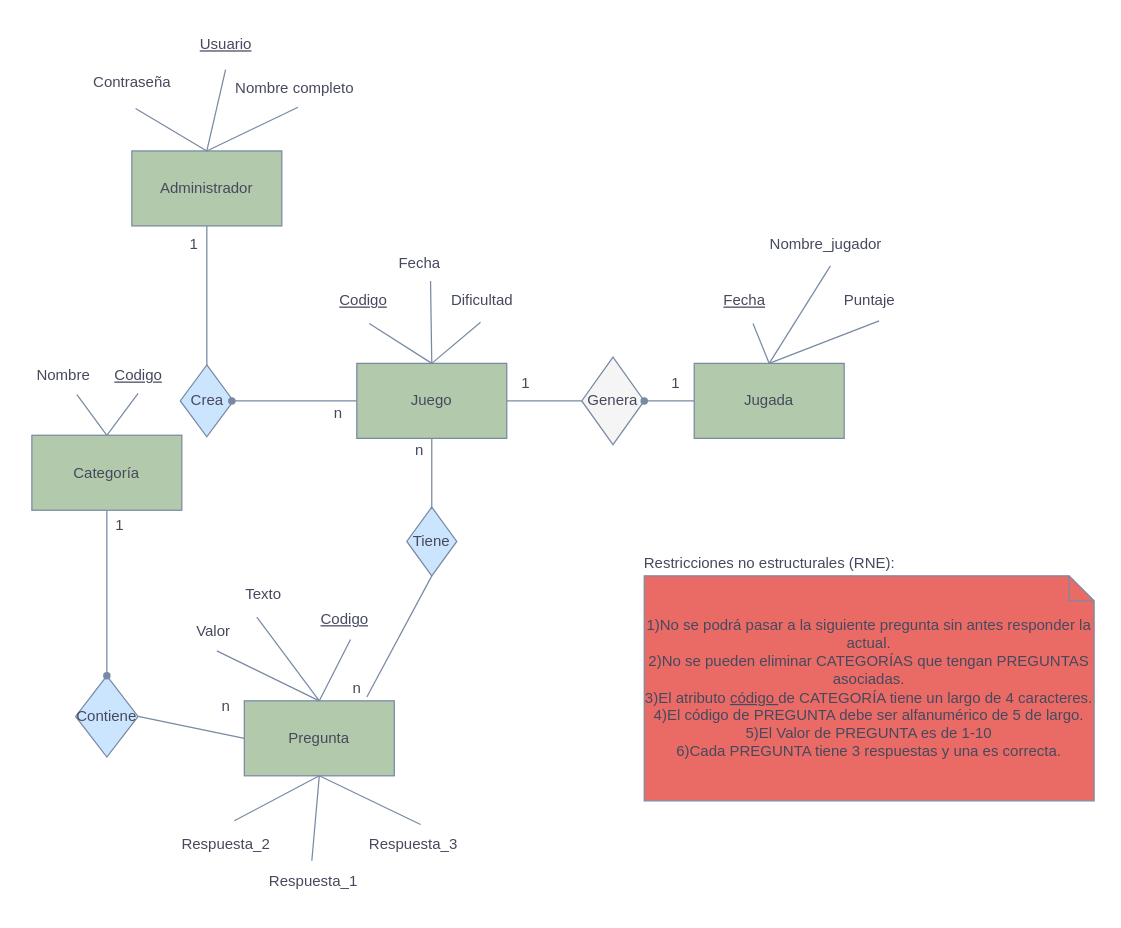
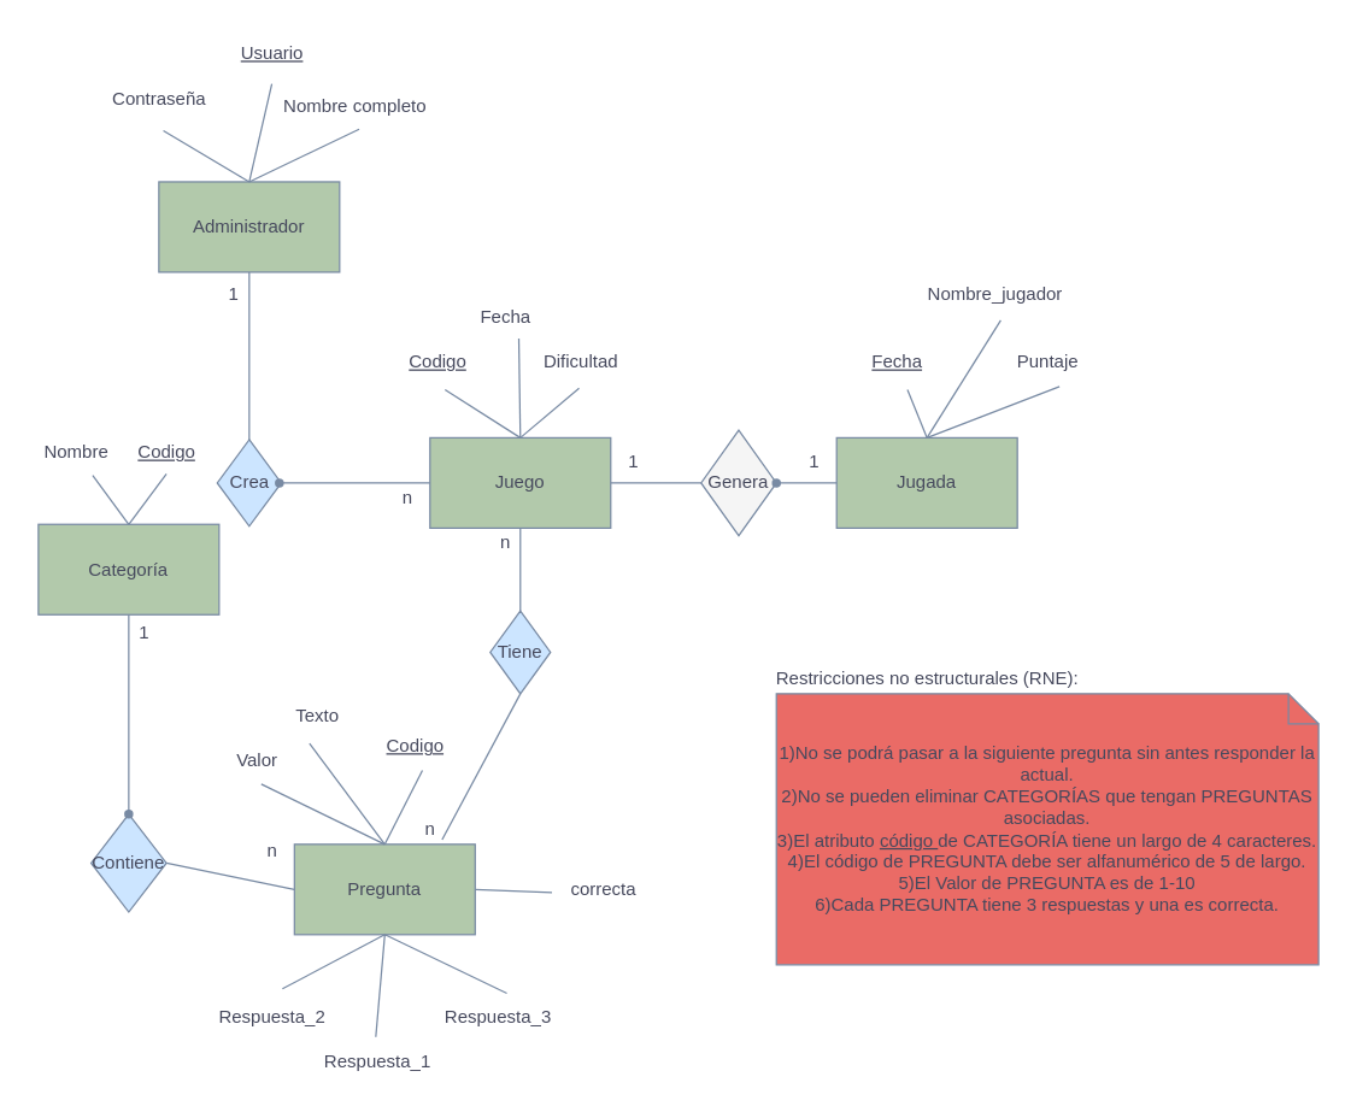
  <mxCell id="0" />
  <mxCell id="1" parent="0" />
  <mxCell id="2" value="Administrador" style="rounded=0;whiteSpace=wrap;html=1;fillColor=#B2C9AB;strokeColor=#788AA3;labelBackgroundColor=none;fontColor=#46495D;" vertex="1" parent="1"><mxGeometry x="105" y="120" width="120" height="60" as="geometry" /></mxCell>
  <mxCell id="3" value="Contraseña" style="text;html=1;align=center;verticalAlign=middle;resizable=0;points=[];autosize=1;strokeColor=none;fillColor=none;fontColor=#46495D;labelBackgroundColor=none;" vertex="1" parent="1"><mxGeometry x="60" y="50" width="90" height="30" as="geometry" /></mxCell>
  <mxCell id="4" value="&lt;u&gt;Usuario&lt;/u&gt;" style="text;html=1;align=center;verticalAlign=middle;resizable=0;points=[];autosize=1;strokeColor=none;fillColor=none;fontColor=#46495D;labelBackgroundColor=none;" vertex="1" parent="1"><mxGeometry x="150" y="20" width="60" height="30" as="geometry" /></mxCell>
  <mxCell id="5" value="Nombre completo" style="text;html=1;align=center;verticalAlign=middle;resizable=0;points=[];autosize=1;strokeColor=none;fillColor=none;fontColor=#46495D;labelBackgroundColor=none;" vertex="1" parent="1"><mxGeometry x="175" y="55" width="120" height="30" as="geometry" /></mxCell>
  <mxCell id="6" value="Categoría" style="rounded=0;whiteSpace=wrap;html=1;strokeColor=#788AA3;fontColor=#46495D;fillColor=#B2C9AB;" vertex="1" parent="1"><mxGeometry x="25" y="347.5" width="120" height="60" as="geometry" /></mxCell>
  <mxCell id="7" value="Nombre" style="text;html=1;align=center;verticalAlign=middle;resizable=0;points=[];autosize=1;strokeColor=none;fillColor=none;fontColor=#46495D;" vertex="1" parent="1"><mxGeometry x="20" y="285" width="60" height="30" as="geometry" /></mxCell>
  <mxCell id="8" value="Juego" style="rounded=0;whiteSpace=wrap;html=1;strokeColor=#788AA3;fontColor=#46495D;fillColor=#B2C9AB;" vertex="1" parent="1"><mxGeometry x="285" y="290" width="120" height="60" as="geometry" /></mxCell>
  <mxCell id="9" value="&lt;u&gt;Codigo&lt;/u&gt;" style="text;html=1;align=center;verticalAlign=middle;resizable=0;points=[];autosize=1;strokeColor=none;fillColor=none;fontColor=#46495D;" vertex="1" parent="1"><mxGeometry x="260" y="225" width="60" height="30" as="geometry" /></mxCell>
  <mxCell id="10" value="Fecha" style="text;html=1;align=center;verticalAlign=middle;resizable=0;points=[];autosize=1;strokeColor=none;fillColor=none;fontColor=#46495D;" vertex="1" parent="1"><mxGeometry x="305" y="195" width="60" height="30" as="geometry" /></mxCell>
  <mxCell id="11" value="Dificultad" style="text;html=1;align=center;verticalAlign=middle;resizable=0;points=[];autosize=1;strokeColor=none;fillColor=none;fontColor=#46495D;" vertex="1" parent="1"><mxGeometry x="350" y="225" width="70" height="30" as="geometry" /></mxCell>
  <mxCell id="12" value="Jugada" style="whiteSpace=wrap;html=1;strokeColor=#788AA3;fontColor=#46495D;fillColor=#B2C9AB;" vertex="1" parent="1"><mxGeometry x="555" y="290" width="120" height="60" as="geometry" /></mxCell>
  <mxCell id="13" value="&lt;u&gt;Fecha&lt;/u&gt;" style="text;html=1;align=center;verticalAlign=middle;resizable=0;points=[];autosize=1;strokeColor=none;fillColor=none;fontColor=#46495D;" vertex="1" parent="1"><mxGeometry x="565" y="225" width="60" height="30" as="geometry" /></mxCell>
  <mxCell id="14" value="Nombre_jugador" style="text;html=1;align=center;verticalAlign=middle;resizable=0;points=[];autosize=1;strokeColor=none;fillColor=none;fontColor=#46495D;" vertex="1" parent="1"><mxGeometry x="605" y="180" width="110" height="30" as="geometry" /></mxCell>
  <mxCell id="15" value="Puntaje" style="text;html=1;align=center;verticalAlign=middle;resizable=0;points=[];autosize=1;strokeColor=none;fillColor=none;fontColor=#46495D;" vertex="1" parent="1"><mxGeometry x="665" y="225" width="60" height="30" as="geometry" /></mxCell>
  <mxCell id="16" value="Pregunta" style="whiteSpace=wrap;html=1;strokeColor=#788AA3;fontColor=#46495D;fillColor=#B2C9AB;" vertex="1" parent="1"><mxGeometry x="195" y="560" width="120" height="60" as="geometry" /></mxCell>
  <mxCell id="17" value="Texto" style="text;html=1;align=center;verticalAlign=middle;resizable=0;points=[];autosize=1;strokeColor=none;fillColor=none;fontColor=#46495D;" vertex="1" parent="1"><mxGeometry x="185" y="460" width="50" height="30" as="geometry" /></mxCell>
  <mxCell id="18" value="&lt;u&gt;Codigo&lt;/u&gt;" style="text;html=1;align=center;verticalAlign=middle;resizable=0;points=[];autosize=1;strokeColor=none;fillColor=none;fontColor=#46495D;" vertex="1" parent="1"><mxGeometry x="245" y="480" width="60" height="30" as="geometry" /></mxCell>
  <mxCell id="19" value="Valor" style="text;html=1;align=center;verticalAlign=middle;resizable=0;points=[];autosize=1;strokeColor=none;fillColor=none;fontColor=#46495D;" vertex="1" parent="1"><mxGeometry x="145" y="490" width="50" height="30" as="geometry" /></mxCell>
  <mxCell id="20" value="Contiene" style="rhombus;whiteSpace=wrap;html=1;strokeColor=#788AA3;fontColor=#46495D;fillColor=#CCE5FF;" vertex="1" parent="1"><mxGeometry x="60" y="540" width="50" height="65" as="geometry" /></mxCell>
  <mxCell id="21" value="Tiene" style="rhombus;whiteSpace=wrap;html=1;strokeColor=#788AA3;fontColor=#46495D;fillColor=#CCE5FF;" vertex="1" parent="1"><mxGeometry x="325" y="405" width="40" height="55" as="geometry" /></mxCell>
  <mxCell id="22" value="" style="endArrow=none;html=1;rounded=0;strokeColor=#788AA3;fontColor=#46495D;fillColor=#B2C9AB;entryX=0.533;entryY=1.2;entryDx=0;entryDy=0;entryPerimeter=0;exitX=0.5;exitY=0;exitDx=0;exitDy=0;" edge="1" parent="1" source="2" target="3"><mxGeometry width="50" height="50" relative="1" as="geometry"><mxPoint x="-185" y="360" as="sourcePoint" /><mxPoint x="-135" y="310" as="targetPoint" /></mxGeometry></mxCell>
  <mxCell id="23" value="" style="endArrow=none;html=1;rounded=0;strokeColor=#788AA3;fontColor=#46495D;fillColor=#B2C9AB;entryX=0.5;entryY=1.167;entryDx=0;entryDy=0;entryPerimeter=0;exitX=0.5;exitY=0;exitDx=0;exitDy=0;" edge="1" parent="1" source="2" target="4"><mxGeometry width="50" height="50" relative="1" as="geometry"><mxPoint x="-175" y="370" as="sourcePoint" /><mxPoint x="-125" y="320" as="targetPoint" /></mxGeometry></mxCell>
  <mxCell id="24" value="" style="endArrow=none;html=1;rounded=0;strokeColor=#788AA3;fontColor=#46495D;fillColor=#B2C9AB;entryX=0.525;entryY=1;entryDx=0;entryDy=0;entryPerimeter=0;exitX=0.5;exitY=0;exitDx=0;exitDy=0;" edge="1" parent="1" source="2" target="5"><mxGeometry width="50" height="50" relative="1" as="geometry"><mxPoint x="-165" y="380" as="sourcePoint" /><mxPoint x="-115" y="330" as="targetPoint" /></mxGeometry></mxCell>
  <mxCell id="25" value="" style="endArrow=none;html=1;rounded=0;strokeColor=#788AA3;fontColor=#46495D;fillColor=#B2C9AB;exitX=0.5;exitY=0;exitDx=0;exitDy=0;" edge="1" parent="1" source="6" target="7"><mxGeometry width="50" height="50" relative="1" as="geometry"><mxPoint x="-145" y="400" as="sourcePoint" /><mxPoint x="-95" y="350" as="targetPoint" /></mxGeometry></mxCell>
  <mxCell id="26" value="" style="endArrow=none;html=1;rounded=0;strokeColor=#788AA3;fontColor=#46495D;fillColor=#B2C9AB;entryX=0.583;entryY=1.1;entryDx=0;entryDy=0;entryPerimeter=0;exitX=0.5;exitY=0;exitDx=0;exitDy=0;" edge="1" parent="1" source="8" target="9"><mxGeometry width="50" height="50" relative="1" as="geometry"><mxPoint x="-135" y="410" as="sourcePoint" /><mxPoint x="-85" y="360" as="targetPoint" /></mxGeometry></mxCell>
  <mxCell id="27" value="" style="endArrow=none;html=1;rounded=0;strokeColor=#788AA3;fontColor=#46495D;fillColor=#B2C9AB;entryX=0.486;entryY=1.067;entryDx=0;entryDy=0;entryPerimeter=0;exitX=0.5;exitY=0;exitDx=0;exitDy=0;" edge="1" parent="1" source="8" target="11"><mxGeometry width="50" height="50" relative="1" as="geometry"><mxPoint x="-115" y="430" as="sourcePoint" /><mxPoint x="-65" y="380" as="targetPoint" /></mxGeometry></mxCell>
  <mxCell id="28" value="" style="endArrow=none;html=1;rounded=0;strokeColor=#788AA3;fontColor=#46495D;fillColor=#B2C9AB;entryX=0.65;entryY=0.967;entryDx=0;entryDy=0;entryPerimeter=0;exitX=0.5;exitY=0;exitDx=0;exitDy=0;" edge="1" parent="1" source="8" target="10"><mxGeometry width="50" height="50" relative="1" as="geometry"><mxPoint x="-105" y="440" as="sourcePoint" /><mxPoint x="-55" y="390" as="targetPoint" /></mxGeometry></mxCell>
  <mxCell id="29" value="" style="endArrow=none;html=1;rounded=0;strokeColor=#788AA3;fontColor=#46495D;fillColor=#B2C9AB;entryX=0.536;entryY=1.067;entryDx=0;entryDy=0;entryPerimeter=0;exitX=0.5;exitY=0;exitDx=0;exitDy=0;" edge="1" parent="1" source="12" target="14"><mxGeometry width="50" height="50" relative="1" as="geometry"><mxPoint x="-85" y="460" as="sourcePoint" /><mxPoint x="-35" y="410" as="targetPoint" /></mxGeometry></mxCell>
  <mxCell id="30" value="" style="endArrow=none;html=1;rounded=0;strokeColor=#788AA3;fontColor=#46495D;fillColor=#B2C9AB;entryX=0.617;entryY=1.1;entryDx=0;entryDy=0;entryPerimeter=0;exitX=0.5;exitY=0;exitDx=0;exitDy=0;" edge="1" parent="1" source="12" target="13"><mxGeometry width="50" height="50" relative="1" as="geometry"><mxPoint x="-75" y="470" as="sourcePoint" /><mxPoint x="-25" y="420" as="targetPoint" /></mxGeometry></mxCell>
  <mxCell id="31" value="" style="endArrow=none;html=1;rounded=0;strokeColor=#788AA3;fontColor=#46495D;fillColor=#B2C9AB;entryX=0.56;entryY=1;entryDx=0;entryDy=0;entryPerimeter=0;exitX=0.5;exitY=0;exitDx=0;exitDy=0;" edge="1" parent="1" source="16" target="19"><mxGeometry width="50" height="50" relative="1" as="geometry"><mxPoint x="-55" y="490" as="sourcePoint" /><mxPoint x="-5" y="440" as="targetPoint" /></mxGeometry></mxCell>
  <mxCell id="32" value="" style="endArrow=none;html=1;rounded=0;strokeColor=#788AA3;fontColor=#46495D;fillColor=#B2C9AB;entryX=0.4;entryY=1.1;entryDx=0;entryDy=0;entryPerimeter=0;exitX=0.5;exitY=0;exitDx=0;exitDy=0;" edge="1" parent="1" source="16" target="17"><mxGeometry width="50" height="50" relative="1" as="geometry"><mxPoint x="-45" y="500" as="sourcePoint" /><mxPoint x="5" y="450" as="targetPoint" /></mxGeometry></mxCell>
  <mxCell id="33" value="" style="endArrow=none;html=1;rounded=0;strokeColor=#788AA3;fontColor=#46495D;fillColor=#B2C9AB;entryX=0.583;entryY=1.033;entryDx=0;entryDy=0;entryPerimeter=0;exitX=0.5;exitY=0;exitDx=0;exitDy=0;" edge="1" parent="1" source="16" target="18"><mxGeometry width="50" height="50" relative="1" as="geometry"><mxPoint x="-25" y="520" as="sourcePoint" /><mxPoint x="25" y="470" as="targetPoint" /></mxGeometry></mxCell>
  <mxCell id="34" value="" style="endArrow=none;html=1;rounded=0;strokeColor=#788AA3;fontColor=#46495D;fillColor=#B2C9AB;entryX=0.5;entryY=1;entryDx=0;entryDy=0;exitDx=0;exitDy=0;startArrow=none;" edge="1" parent="1" source="58" target="6"><mxGeometry width="50" height="50" relative="1" as="geometry"><mxPoint x="-65" y="450" as="sourcePoint" /><mxPoint x="-15" y="400" as="targetPoint" /></mxGeometry></mxCell>
  <mxCell id="35" value="" style="endArrow=none;html=1;rounded=0;strokeColor=#788AA3;fontColor=#46495D;fillColor=#B2C9AB;entryX=0.633;entryY=1.033;entryDx=0;entryDy=0;entryPerimeter=0;exitX=0.5;exitY=0;exitDx=0;exitDy=0;" edge="1" parent="1" source="12" target="15"><mxGeometry width="50" height="50" relative="1" as="geometry"><mxPoint x="-5" y="540" as="sourcePoint" /><mxPoint x="45" y="490" as="targetPoint" /></mxGeometry></mxCell>
  <mxCell id="36" value="" style="endArrow=none;html=1;rounded=0;strokeColor=#788AA3;fontColor=#46495D;fillColor=#B2C9AB;entryX=1;entryY=0.5;entryDx=0;entryDy=0;exitX=0;exitY=0.5;exitDx=0;exitDy=0;" edge="1" parent="1" source="16" target="20"><mxGeometry width="50" height="50" relative="1" as="geometry"><mxPoint x="5" y="550" as="sourcePoint" /><mxPoint x="55" y="500" as="targetPoint" /></mxGeometry></mxCell>
  <mxCell id="37" value="" style="endArrow=none;html=1;rounded=0;strokeColor=#788AA3;fontColor=#46495D;fillColor=#B2C9AB;exitX=0.817;exitY=-0.05;exitDx=0;exitDy=0;startArrow=none;exitPerimeter=0;entryX=0.5;entryY=1;entryDx=0;entryDy=0;" edge="1" parent="1" source="16" target="21"><mxGeometry width="50" height="50" relative="1" as="geometry"><mxPoint x="380" y="650" as="sourcePoint" /><mxPoint x="345" y="440" as="targetPoint" /></mxGeometry></mxCell>
  <mxCell id="38" value="" style="endArrow=none;html=1;rounded=0;strokeColor=#788AA3;fontColor=#46495D;fillColor=#B2C9AB;entryX=0.5;entryY=1;entryDx=0;entryDy=0;" edge="1" parent="1" source="21" target="8"><mxGeometry width="50" height="50" relative="1" as="geometry"><mxPoint x="295" y="570" as="sourcePoint" /><mxPoint x="355" y="470" as="targetPoint" /></mxGeometry></mxCell>
  <mxCell id="39" value="Crea" style="rhombus;whiteSpace=wrap;html=1;strokeColor=#788AA3;fontColor=#46495D;fillColor=#CCE5FF;" vertex="1" parent="1"><mxGeometry x="143.75" y="291.25" width="42.5" height="57.5" as="geometry" /></mxCell>
  <mxCell id="40" value="" style="endArrow=none;html=1;rounded=0;strokeColor=#788AA3;fontColor=#46495D;fillColor=#B2C9AB;entryX=0;entryY=0.5;entryDx=0;entryDy=0;exitX=1;exitY=0.5;exitDx=0;exitDy=0;" edge="1" parent="1" source="39" target="8"><mxGeometry width="50" height="50" relative="1" as="geometry"><mxPoint x="195" y="415" as="sourcePoint" /><mxPoint x="245" y="365" as="targetPoint" /></mxGeometry></mxCell>
  <mxCell id="41" value="" style="endArrow=none;html=1;rounded=0;strokeColor=#788AA3;fontColor=#46495D;fillColor=#B2C9AB;entryX=0.5;entryY=1;entryDx=0;entryDy=0;exitDx=0;exitDy=0;startArrow=none;exitX=0.5;exitY=0;" edge="1" parent="1" source="39" target="2"><mxGeometry width="50" height="50" relative="1" as="geometry"><mxPoint x="175" y="280" as="sourcePoint" /><mxPoint x="-155" y="170" as="targetPoint" /></mxGeometry></mxCell>
  <mxCell id="42" value="n" style="text;html=1;align=center;verticalAlign=middle;resizable=0;points=[];autosize=1;strokeColor=none;fillColor=none;fontColor=#46495D;" vertex="1" parent="1"><mxGeometry x="165" y="550" width="30" height="30" as="geometry" /></mxCell>
  <mxCell id="43" value="1" style="text;html=1;align=center;verticalAlign=middle;resizable=0;points=[];autosize=1;strokeColor=none;fillColor=none;fontColor=#46495D;" vertex="1" parent="1"><mxGeometry x="80" y="405" width="30" height="30" as="geometry" /></mxCell>
  <mxCell id="44" value="1" style="text;html=1;strokeColor=none;fillColor=none;align=center;verticalAlign=middle;whiteSpace=wrap;rounded=0;fontColor=#46495D;" vertex="1" parent="1"><mxGeometry x="125" y="180" width="60" height="30" as="geometry" /></mxCell>
  <mxCell id="45" value="n" style="text;html=1;align=center;verticalAlign=middle;resizable=0;points=[];autosize=1;strokeColor=none;fillColor=none;fontColor=#46495D;" vertex="1" parent="1"><mxGeometry x="255" y="315" width="30" height="30" as="geometry" /></mxCell>
  <mxCell id="46" value="n" style="text;html=1;align=center;verticalAlign=middle;resizable=0;points=[];autosize=1;strokeColor=none;fillColor=none;fontColor=#46495D;" vertex="1" parent="1"><mxGeometry x="320" y="345" width="30" height="30" as="geometry" /></mxCell>
  <mxCell id="47" value="n" style="text;html=1;align=center;verticalAlign=middle;resizable=0;points=[];autosize=1;strokeColor=none;fillColor=none;fontColor=#46495D;" vertex="1" parent="1"><mxGeometry x="270" y="535" width="30" height="30" as="geometry" /></mxCell>
  <mxCell id="48" value="Genera" style="rhombus;whiteSpace=wrap;html=1;strokeColor=#788AA3;fontColor=#46495D;fillColor=#f5f5f5;" vertex="1" parent="1"><mxGeometry x="465" y="285" width="50" height="70" as="geometry" /></mxCell>
  <mxCell id="49" value="" style="endArrow=none;html=1;rounded=0;strokeColor=#788AA3;fontColor=#46495D;fillColor=#B2C9AB;exitDx=0;exitDy=0;entryX=0;entryY=0.5;entryDx=0;entryDy=0;startArrow=none;" edge="1" parent="1" source="55" target="12"><mxGeometry width="50" height="50" relative="1" as="geometry"><mxPoint x="465" y="220" as="sourcePoint" /><mxPoint x="535" y="260" as="targetPoint" /></mxGeometry></mxCell>
  <mxCell id="50" value="" style="endArrow=none;html=1;rounded=0;strokeColor=#788AA3;fontColor=#46495D;fillColor=#B2C9AB;exitX=1;exitY=0.5;exitDx=0;exitDy=0;" edge="1" parent="1" source="8"><mxGeometry width="50" height="50" relative="1" as="geometry"><mxPoint x="405" y="320" as="sourcePoint" /><mxPoint x="465" y="320" as="targetPoint" /></mxGeometry></mxCell>
  <mxCell id="51" value="1" style="text;html=1;align=center;verticalAlign=middle;resizable=0;points=[];autosize=1;strokeColor=none;fillColor=none;fontColor=#46495D;" vertex="1" parent="1"><mxGeometry x="405" y="291.25" width="30" height="30" as="geometry" /></mxCell>
  <mxCell id="52" value="1" style="text;html=1;align=center;verticalAlign=middle;resizable=0;points=[];autosize=1;strokeColor=none;fillColor=none;fontColor=#46495D;" vertex="1" parent="1"><mxGeometry x="525" y="291.25" width="30" height="30" as="geometry" /></mxCell>
  <mxCell id="53" value="&lt;u&gt;Codigo&lt;/u&gt;" style="text;html=1;align=center;verticalAlign=middle;resizable=0;points=[];autosize=1;strokeColor=none;fillColor=none;fontColor=#46495D;" vertex="1" parent="1"><mxGeometry x="80" y="285" width="60" height="30" as="geometry" /></mxCell>
  <mxCell id="54" value="" style="endArrow=none;html=1;rounded=0;strokeColor=#788AA3;fontColor=#46495D;fillColor=#B2C9AB;entryX=0.5;entryY=0;entryDx=0;entryDy=0;exitX=0.5;exitY=0.967;exitDx=0;exitDy=0;exitPerimeter=0;" edge="1" parent="1" source="53" target="6"><mxGeometry width="50" height="50" relative="1" as="geometry"><mxPoint x="525" y="310" as="sourcePoint" /><mxPoint x="575" y="260" as="targetPoint" /></mxGeometry></mxCell>
  <mxCell id="55" value="" style="shape=waypoint;sketch=0;fillStyle=solid;size=6;pointerEvents=1;points=[];fillColor=#000000;resizable=0;rotatable=0;perimeter=centerPerimeter;snapToPoint=1;strokeColor=#788AA3;fontColor=#46495D;" vertex="1" parent="1"><mxGeometry x="495" y="300" width="40" height="40" as="geometry" /></mxCell>
  <mxCell id="56" value="" style="endArrow=none;html=1;rounded=0;strokeColor=#788AA3;fontColor=#46495D;fillColor=#B2C9AB;exitX=1;exitY=0.5;exitDx=0;exitDy=0;entryDx=0;entryDy=0;" edge="1" parent="1" source="48" target="55"><mxGeometry width="50" height="50" relative="1" as="geometry"><mxPoint x="515" y="320" as="sourcePoint" /><mxPoint x="555" y="320" as="targetPoint" /></mxGeometry></mxCell>
  <mxCell id="57" value="" style="shape=waypoint;sketch=0;fillStyle=solid;size=6;pointerEvents=1;points=[];fillColor=none;resizable=0;rotatable=0;perimeter=centerPerimeter;snapToPoint=1;strokeColor=#788AA3;fontColor=#46495D;" vertex="1" parent="1"><mxGeometry x="165" y="300" width="40" height="40" as="geometry" /></mxCell>
  <mxCell id="58" value="" style="shape=waypoint;sketch=0;fillStyle=solid;size=6;pointerEvents=1;points=[];fillColor=none;resizable=0;rotatable=0;perimeter=centerPerimeter;snapToPoint=1;strokeColor=#788AA3;fontColor=#46495D;" vertex="1" parent="1"><mxGeometry y="520" width="40" height="40" as="geometry" x="65" /></mxCell>
  <mxCell id="59" value="" style="endArrow=none;html=1;rounded=0;strokeColor=#788AA3;fontColor=#46495D;fillColor=#B2C9AB;entryDx=0;entryDy=0;exitX=0.5;exitY=0;exitDx=0;exitDy=0;" edge="1" parent="1" source="20" target="58"><mxGeometry width="50" height="50" relative="1" as="geometry"><mxPoint x="85" y="540" as="sourcePoint" /><mxPoint x="85" y="407.5" as="targetPoint" /></mxGeometry></mxCell>
  <mxCell id="60" value="Respuesta_2" style="text;html=1;align=center;verticalAlign=middle;resizable=0;points=[];autosize=1;strokeColor=none;fillColor=none;fontColor=#46495D;" vertex="1" parent="1"><mxGeometry x="135" y="660" width="90" height="30" as="geometry" /></mxCell>
  <mxCell id="61" value="Respuesta_1" style="text;html=1;align=center;verticalAlign=middle;resizable=0;points=[];autosize=1;strokeColor=none;fillColor=none;fontColor=#46495D;" vertex="1" parent="1"><mxGeometry x="205" y="690" width="90" height="30" as="geometry" /></mxCell>
  <mxCell id="62" value="Respuesta_3" style="text;html=1;align=center;verticalAlign=middle;resizable=0;points=[];autosize=1;strokeColor=none;fillColor=none;fontColor=#46495D;" vertex="1" parent="1"><mxGeometry x="285" y="660" width="90" height="30" as="geometry" /></mxCell>
  <mxCell id="63" value="" style="endArrow=none;html=1;rounded=0;strokeColor=#788AA3;fontColor=#46495D;fillColor=#B2C9AB;exitX=0.578;exitY=-0.133;exitDx=0;exitDy=0;exitPerimeter=0;entryX=0.5;entryY=1;entryDx=0;entryDy=0;" edge="1" parent="1" source="60" target="16"><mxGeometry width="50" height="50" relative="1" as="geometry"><mxPoint x="515" y="530" as="sourcePoint" /><mxPoint x="565" y="480" as="targetPoint" /></mxGeometry></mxCell>
  <mxCell id="64" value="" style="endArrow=none;html=1;rounded=0;strokeColor=#788AA3;fontColor=#46495D;fillColor=#B2C9AB;exitX=0.489;exitY=-0.067;exitDx=0;exitDy=0;exitPerimeter=0;entryX=0.5;entryY=1;entryDx=0;entryDy=0;" edge="1" parent="1" source="61" target="16"><mxGeometry width="50" height="50" relative="1" as="geometry"><mxPoint x="525" y="540" as="sourcePoint" /><mxPoint x="575" y="490" as="targetPoint" /></mxGeometry></mxCell>
  <mxCell id="65" value="" style="endArrow=none;html=1;rounded=0;strokeColor=#788AA3;fontColor=#46495D;fillColor=#B2C9AB;exitX=0.567;exitY=-0.033;exitDx=0;exitDy=0;exitPerimeter=0;entryX=0.5;entryY=1;entryDx=0;entryDy=0;" edge="1" parent="1" source="62" target="16"><mxGeometry width="50" height="50" relative="1" as="geometry"><mxPoint x="535" y="550" as="sourcePoint" /><mxPoint x="585" y="500" as="targetPoint" /></mxGeometry></mxCell>
+ <mxCell id="66" value="" style="endArrow=none;html=1;rounded=0;strokeColor=#788AA3;fontColor=#46495D;fillColor=#B2C9AB;exitX=1;exitY=0.5;exitDx=0;exitDy=0;entryX=0.014;entryY=0.567;entryDx=0;entryDy=0;entryPerimeter=0;" edge="1" parent="1" source="16" target="67"><mxGeometry width="50" height="50" relative="1" as="geometry"><mxPoint x="525" y="520" as="sourcePoint" /><mxPoint x="365" y="590" as="targetPoint" /></mxGeometry></mxCell>
+ <mxCell id="67" value="correcta" style="text;html=1;align=center;verticalAlign=middle;resizable=0;points=[];autosize=1;strokeColor=none;fillColor=none;fontColor=#46495D;" vertex="1" parent="1"><mxGeometry x="365" y="575" width="70" height="30" as="geometry" /></mxCell>
  <mxCell id="68" value="&lt;div&gt;1)No se podrá pasar a la siguiente pregunta sin antes responder la actual.&lt;/div&gt;&lt;div&gt;2)No se pueden eliminar CATEGORÍAS que tengan PREGUNTAS asociadas.&lt;/div&gt;&lt;div&gt;3)El atributo &lt;u&gt;código &lt;/u&gt;de CATEGORÍA tiene un largo de 4 caracteres.&lt;/div&gt;&lt;div&gt;4)El código de PREGUNTA debe ser alfanumérico de 5 de largo.&lt;/div&gt;&lt;div&gt;5)El Valor de PREGUNTA es de 1-10&lt;/div&gt;&lt;div&gt;6)Cada PREGUNTA tiene 3 respuestas y una es correcta.&lt;br&gt;&lt;/div&gt;" style="shape=note;size=20;whiteSpace=wrap;html=1;strokeColor=#788AA3;fontColor=#46495D;fillColor=#EA6B66;" vertex="1" parent="1"><mxGeometry x="515" y="460" width="360" height="180" as="geometry" /></mxCell>
  <mxCell id="69" value="Restricciones no estructurales (RNE):" style="text;html=1;align=center;verticalAlign=middle;resizable=0;points=[];autosize=1;strokeColor=none;fillColor=none;fontColor=#46495D;" vertex="1" parent="1"><mxGeometry x="500" y="435" width="230" height="30" as="geometry" /></mxCell>
